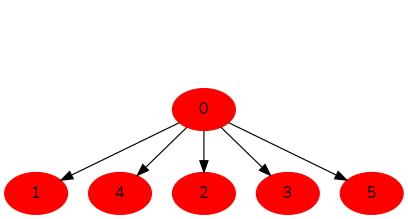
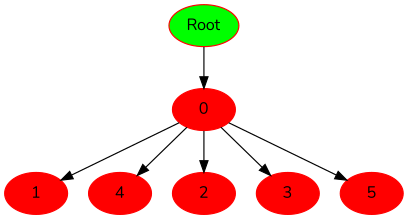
  digraph {
    fontname=Nunito
    node [color=red fontsize=14 style=filled fontname=Nunito]
    edge [fontname=Nunito]
+   n1 [fillcolor=green label=Root]
    n2 [label=0]
    n3 [label=1]
    n4 [label=4]
    n5 [label=2]
    n6 [label=3]
    n7 [label=5]
+   n1 -> n2
    n2 -> n3
    n2 -> n4
    n2 -> n5
    n2 -> n6
    n2 -> n7
  }
